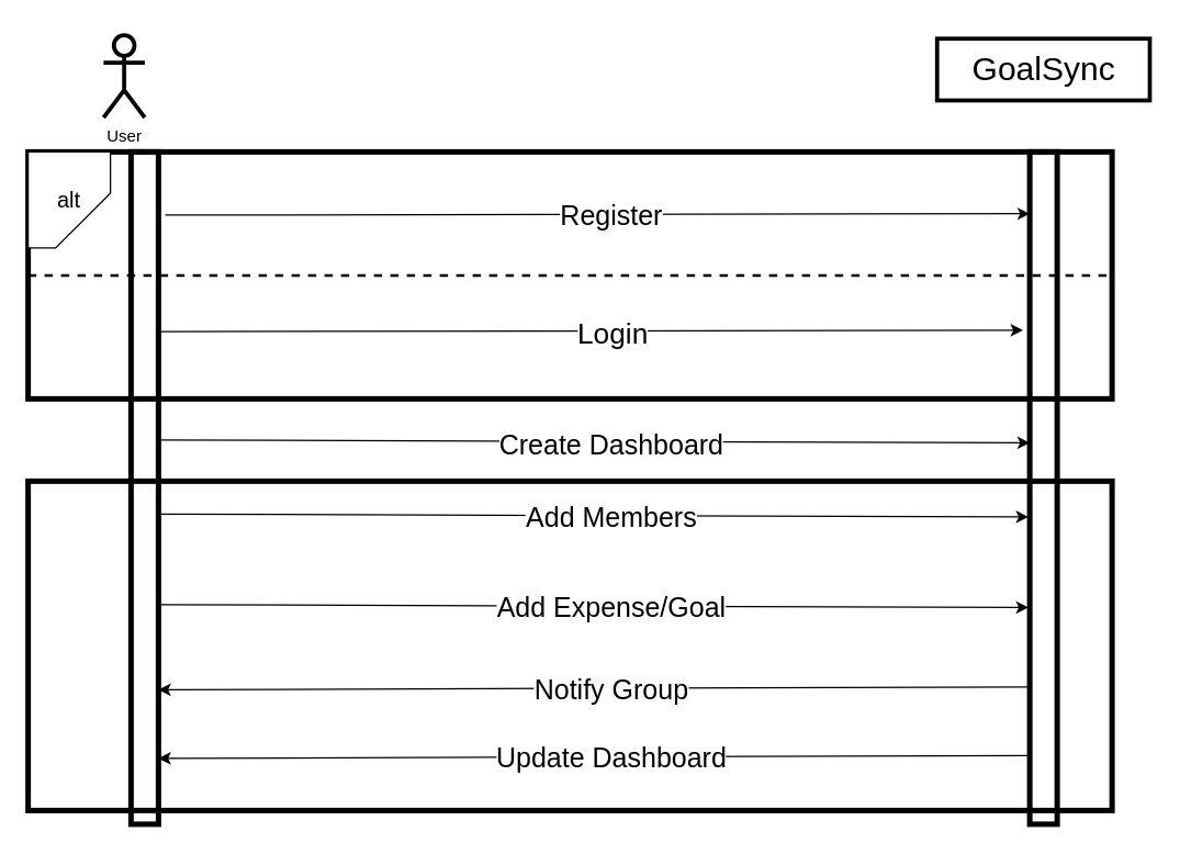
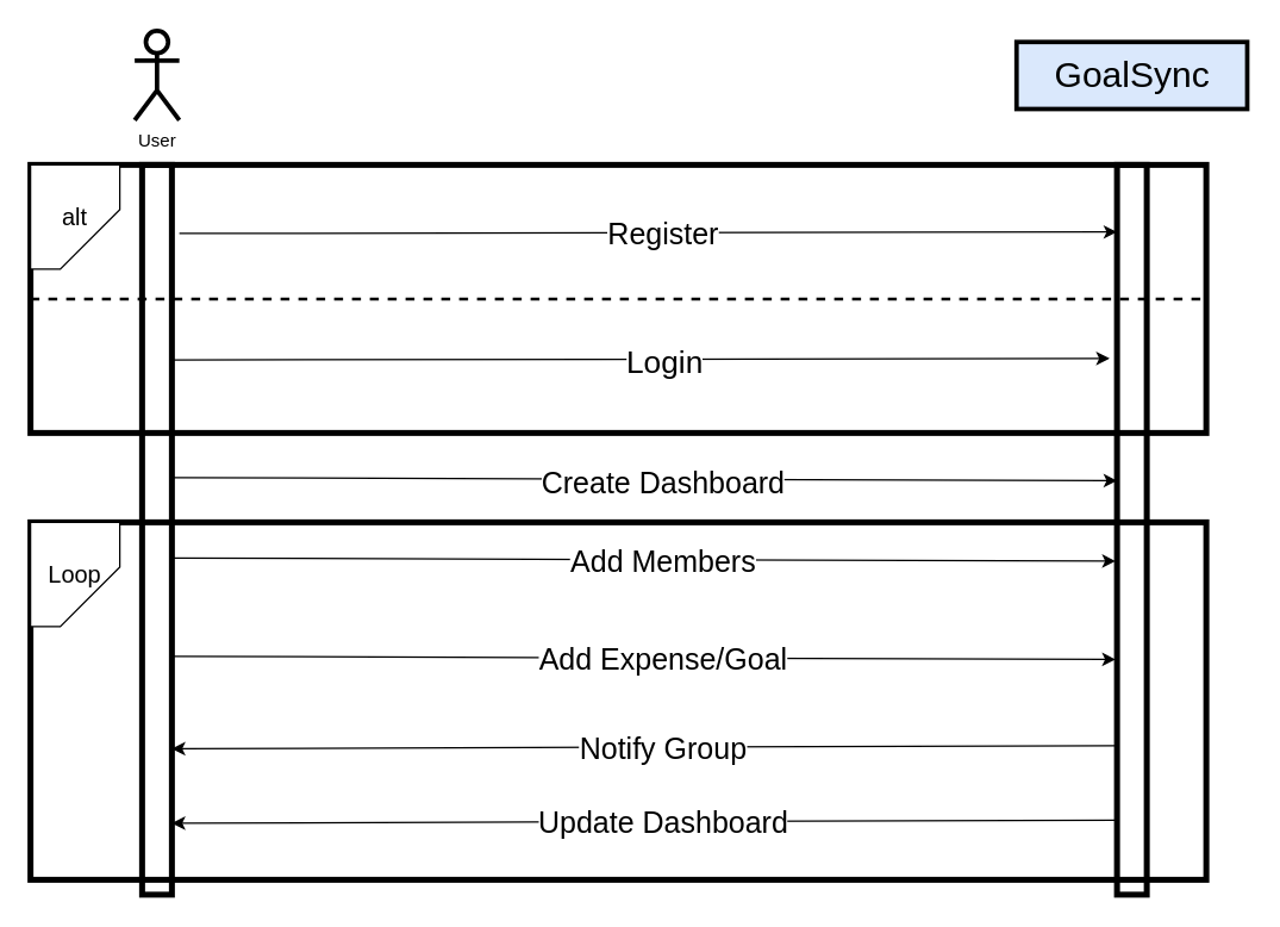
  <mxCell id="0" />
  <mxCell id="1" parent="0" />
- <mxCell id="2" value="User&lt;div&gt;&lt;br&gt;&lt;/div&gt;" style="shape=umlActor;verticalLabelPosition=bottom;verticalAlign=top;html=1;outlineConnect=0;strokeWidth=3;" vertex="1" parent="1"><mxGeometry x="75" y="25" width="30" height="60" as="geometry" /></mxCell>
+ <mxCell id="2" value="User&lt;div&gt;&lt;br&gt;&lt;/div&gt;" style="shape=umlActor;verticalLabelPosition=bottom;verticalAlign=top;html=1;outlineConnect=0;strokeWidth=3;" vertex="1" parent="1"><mxGeometry x="90" y="20" width="30" height="60" as="geometry" /></mxCell>
  <mxCell id="3" value="" style="rounded=0;whiteSpace=wrap;html=1;strokeWidth=4;" vertex="1" parent="1"><mxGeometry x="95" y="110" width="20" height="490" as="geometry" /></mxCell>
  <mxCell id="4" value="" style="rounded=0;whiteSpace=wrap;html=1;strokeWidth=4;" vertex="1" parent="1"><mxGeometry x="750" y="110" width="20" height="490" as="geometry" /></mxCell>
- <mxCell id="5" value="&lt;font style=&quot;font-size: 24px;&quot;&gt;GoalSync&lt;/font&gt;" style="whiteSpace=wrap;html=1;strokeWidth=3;" vertex="1" parent="1"><mxGeometry x="682.5" y="27.5" width="155" height="45" as="geometry" /></mxCell>
+ <mxCell id="5" value="&lt;font style=&quot;font-size: 24px;&quot;&gt;GoalSync&lt;/font&gt;" style="whiteSpace=wrap;html=1;strokeWidth=3;fillColor=#dae8fc;" vertex="1" parent="1"><mxGeometry x="682.5" y="27.5" width="155" height="45" as="geometry" /></mxCell>
  <mxCell id="6" value="" style="rounded=0;whiteSpace=wrap;html=1;fillColor=none;strokeWidth=4;" vertex="1" parent="1"><mxGeometry y="110" width="790" height="180" as="geometry" x="20" /></mxCell>
  <mxCell id="7" value="" style="endArrow=none;html=1;rounded=0;exitX=0;exitY=0.5;exitDx=0;exitDy=0;entryX=1;entryY=0.5;entryDx=0;entryDy=0;dashed=1;strokeWidth=2;" edge="1" parent="1" source="6" target="6"><mxGeometry width="50" height="50" relative="1" as="geometry"><mxPoint x="410" y="360" as="sourcePoint" /><mxPoint x="460" y="310" as="targetPoint" /></mxGeometry></mxCell>
  <mxCell id="8" value="" style="endArrow=classic;html=1;rounded=0;exitX=1.25;exitY=0.094;exitDx=0;exitDy=0;exitPerimeter=0;entryX=0;entryY=0.092;entryDx=0;entryDy=0;entryPerimeter=0;" edge="1" parent="1" source="3" target="4"><mxGeometry width="50" height="50" relative="1" as="geometry"><mxPoint x="410" y="360" as="sourcePoint" /><mxPoint x="460" y="310" as="targetPoint" /></mxGeometry></mxCell>
  <mxCell id="9" value="&lt;font style=&quot;font-size: 20px;&quot;&gt;Register&lt;/font&gt;" style="edgeLabel;html=1;align=center;verticalAlign=middle;resizable=0;points=[];" vertex="1" connectable="0" parent="8"><mxGeometry x="0.025" relative="1" as="geometry"><mxPoint x="2" as="offset" /></mxGeometry></mxCell>
  <mxCell id="10" value="" style="endArrow=classic;html=1;rounded=0;exitX=1.25;exitY=0.094;exitDx=0;exitDy=0;exitPerimeter=0;entryX=0;entryY=0.092;entryDx=0;entryDy=0;entryPerimeter=0;" edge="1" parent="1"><mxGeometry width="50" height="50" relative="1" as="geometry"><mxPoint x="115" y="241" as="sourcePoint" /><mxPoint x="745" y="240" as="targetPoint" /></mxGeometry></mxCell>
  <mxCell id="11" value="&lt;font style=&quot;font-size: 21px;&quot;&gt;Login&lt;/font&gt;" style="edgeLabel;html=1;align=center;verticalAlign=middle;resizable=0;points=[];" vertex="1" connectable="0" parent="10"><mxGeometry x="0.041" y="-1" relative="1" as="geometry"><mxPoint x="2" as="offset" /></mxGeometry></mxCell>
  <mxCell id="12" value="&lt;font style=&quot;font-size: 16px;&quot;&gt;alt&lt;/font&gt;" style="shape=card;whiteSpace=wrap;html=1;size=40;direction=west;" vertex="1" parent="1"><mxGeometry y="110" width="60" height="70" as="geometry" x="20" /></mxCell>
  <mxCell id="13" value="" style="endArrow=classic;html=1;rounded=0;entryX=-0.05;entryY=0.551;entryDx=0;entryDy=0;entryPerimeter=0;" edge="1" parent="1"><mxGeometry width="50" height="50" relative="1" as="geometry"><mxPoint x="115" y="440" as="sourcePoint" /><mxPoint x="749" y="442.03" as="targetPoint" /></mxGeometry></mxCell>
  <mxCell id="14" value="&lt;font style=&quot;font-size: 20px;&quot;&gt;Add Expense/Goal&lt;/font&gt;" style="edgeLabel;html=1;align=center;verticalAlign=middle;resizable=0;points=[];" vertex="1" connectable="0" parent="13"><mxGeometry x="0.047" y="-1" relative="1" as="geometry"><mxPoint x="-2" y="-2" as="offset" /></mxGeometry></mxCell>
  <mxCell id="15" value="" style="endArrow=classic;html=1;rounded=0;entryX=-0.05;entryY=0.551;entryDx=0;entryDy=0;entryPerimeter=0;" edge="1" parent="1"><mxGeometry width="50" height="50" relative="1" as="geometry"><mxPoint x="749" y="500" as="sourcePoint" /><mxPoint x="115" y="502.03" as="targetPoint" /></mxGeometry></mxCell>
  <mxCell id="16" value="&lt;font style=&quot;font-size: 20px;&quot;&gt;Notify Group&lt;/font&gt;" style="edgeLabel;html=1;align=center;verticalAlign=middle;resizable=0;points=[];" vertex="1" connectable="0" parent="15"><mxGeometry x="0.047" y="-1" relative="1" as="geometry"><mxPoint x="28" as="offset" /></mxGeometry></mxCell>
  <mxCell id="17" value="" style="endArrow=classic;html=1;rounded=0;entryX=-0.05;entryY=0.551;entryDx=0;entryDy=0;entryPerimeter=0;" edge="1" parent="1"><mxGeometry width="50" height="50" relative="1" as="geometry"><mxPoint x="749" y="550" as="sourcePoint" /><mxPoint x="115" y="552.03" as="targetPoint" /></mxGeometry></mxCell>
  <mxCell id="18" value="&lt;font style=&quot;font-size: 20px;&quot;&gt;Update Dashboard&lt;/font&gt;" style="edgeLabel;html=1;align=center;verticalAlign=middle;resizable=0;points=[];" vertex="1" connectable="0" parent="17"><mxGeometry x="0.047" y="-1" relative="1" as="geometry"><mxPoint x="28" as="offset" /></mxGeometry></mxCell>
  <mxCell id="19" value="" style="endArrow=classic;html=1;rounded=0;entryX=-0.05;entryY=0.551;entryDx=0;entryDy=0;entryPerimeter=0;" edge="1" parent="1"><mxGeometry width="50" height="50" relative="1" as="geometry"><mxPoint x="116" y="320" as="sourcePoint" /><mxPoint x="750" y="322.03" as="targetPoint" /></mxGeometry></mxCell>
  <mxCell id="20" value="&lt;font style=&quot;font-size: 20px;&quot;&gt;Create Dashboard&lt;/font&gt;" style="edgeLabel;html=1;align=center;verticalAlign=middle;resizable=0;points=[];" vertex="1" connectable="0" parent="19"><mxGeometry x="0.047" y="-1" relative="1" as="geometry"><mxPoint x="-3" as="offset" /></mxGeometry></mxCell>
  <mxCell id="21" value="" style="endArrow=classic;html=1;rounded=0;entryX=-0.05;entryY=0.551;entryDx=0;entryDy=0;entryPerimeter=0;" edge="1" parent="1"><mxGeometry width="50" height="50" relative="1" as="geometry"><mxPoint x="115" y="373.99" as="sourcePoint" /><mxPoint x="749" y="376.02" as="targetPoint" /></mxGeometry></mxCell>
  <mxCell id="22" value="&lt;font style=&quot;font-size: 20px;&quot;&gt;Add Members&lt;/font&gt;" style="edgeLabel;html=1;align=center;verticalAlign=middle;resizable=0;points=[];" vertex="1" connectable="0" parent="21"><mxGeometry x="0.047" y="-1" relative="1" as="geometry"><mxPoint x="-2" y="-1" as="offset" /></mxGeometry></mxCell>
  <mxCell id="23" value="" style="rounded=0;whiteSpace=wrap;html=1;fillColor=none;strokeWidth=4;" vertex="1" parent="1"><mxGeometry y="350" width="790" height="240" as="geometry" x="20" /></mxCell>
+ <mxCell id="24" value="&lt;font style=&quot;font-size: 16px;&quot;&gt;Loop&lt;/font&gt;" style="shape=card;whiteSpace=wrap;html=1;size=40;direction=west;" vertex="1" parent="1"><mxGeometry y="350" width="60" height="70" as="geometry" x="20" /></mxCell>
